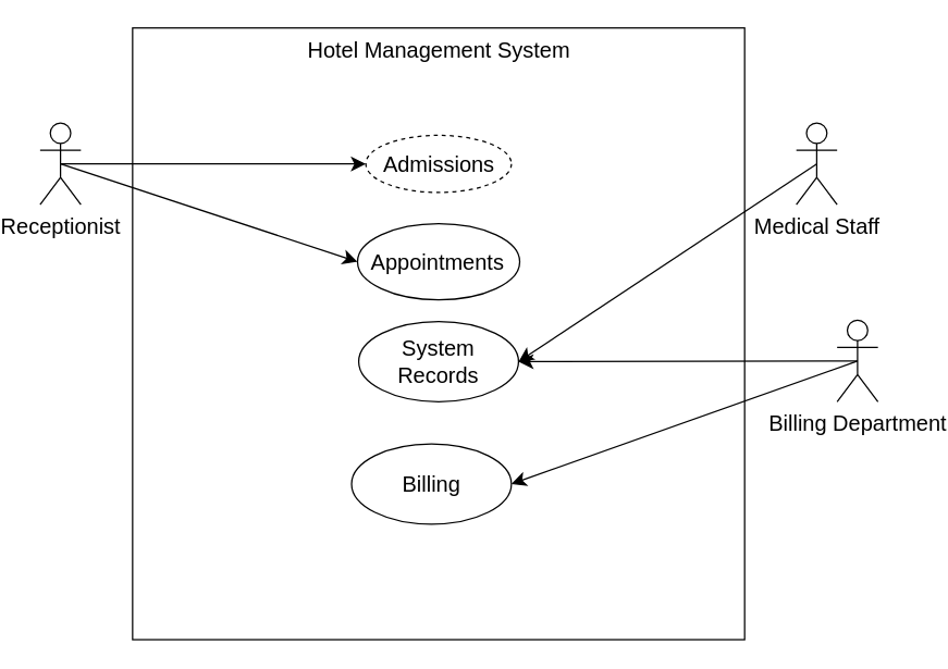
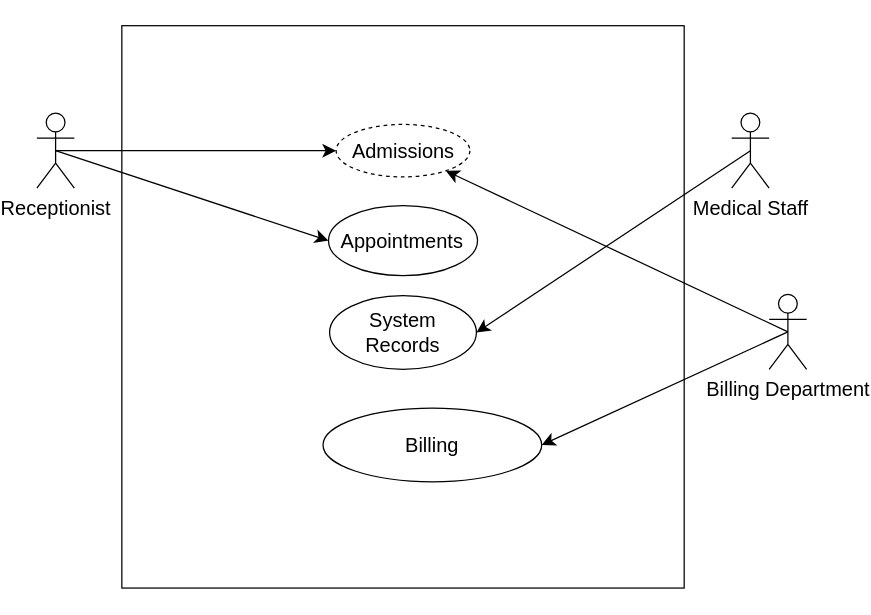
  <mxCell id="0" />
  <mxCell id="1" parent="0" />
  <mxCell id="2" value="" style="whiteSpace=wrap;html=1;aspect=fixed;fontSize=16;" vertex="1" parent="1"><mxGeometry x="88" y="20" width="450" height="450" as="geometry" /></mxCell>
  <mxCell id="3" style="edgeStyle=none;curved=1;rounded=0;orthogonalLoop=1;jettySize=auto;html=1;exitX=0.5;exitY=0.5;exitDx=0;exitDy=0;exitPerimeter=0;entryX=0;entryY=0.5;entryDx=0;entryDy=0;fontSize=12;startSize=8;endSize=8;" edge="1" parent="1" source="5" target="9"><mxGeometry relative="1" as="geometry" /></mxCell>
  <mxCell id="4" style="edgeStyle=none;curved=1;rounded=0;orthogonalLoop=1;jettySize=auto;html=1;exitX=0.5;exitY=0.5;exitDx=0;exitDy=0;exitPerimeter=0;entryX=0;entryY=0.5;entryDx=0;entryDy=0;fontSize=12;startSize=8;endSize=8;" edge="1" parent="1" source="5" target="10"><mxGeometry relative="1" as="geometry" /></mxCell>
  <mxCell id="5" value="Receptionist" style="shape=umlActor;verticalLabelPosition=bottom;verticalAlign=top;html=1;outlineConnect=0;fontSize=16;" vertex="1" parent="1"><mxGeometry x="20" y="90" width="30" height="60" as="geometry" /></mxCell>
  <mxCell id="6" style="edgeStyle=none;curved=1;rounded=0;orthogonalLoop=1;jettySize=auto;html=1;exitX=0.5;exitY=0.5;exitDx=0;exitDy=0;exitPerimeter=0;entryX=1;entryY=0.5;entryDx=0;entryDy=0;fontSize=12;startSize=8;endSize=8;" edge="1" parent="1" source="7" target="11"><mxGeometry relative="1" as="geometry" /></mxCell>
  <mxCell id="7" value="Medical Staff" style="shape=umlActor;verticalLabelPosition=bottom;verticalAlign=top;html=1;outlineConnect=0;fontSize=16;" vertex="1" parent="1"><mxGeometry x="576" y="90" width="30" height="60" as="geometry" /></mxCell>
- <mxCell id="8" value="Hotel Management System" style="text;html=1;align=center;verticalAlign=middle;resizable=0;points=[];autosize=1;strokeColor=none;fillColor=none;fontSize=16;" vertex="1" parent="1"><mxGeometry x="207.5" y="20" width="211" height="31" as="geometry" /></mxCell>
  <mxCell id="9" value="Admissions" style="ellipse;whiteSpace=wrap;html=1;fontSize=16;dashed=1;" vertex="1" parent="1"><mxGeometry x="259.5" y="99" width="107" height="42" as="geometry" /></mxCell>
  <mxCell id="10" value="Appointments" style="ellipse;whiteSpace=wrap;html=1;fontSize=16;" vertex="1" parent="1"><mxGeometry x="253.38" y="164" width="119.25" height="56" as="geometry" /></mxCell>
  <mxCell id="11" value="System Records" style="ellipse;whiteSpace=wrap;html=1;fontSize=16;" vertex="1" parent="1"><mxGeometry x="254.25" y="236" width="117.5" height="59" as="geometry" /></mxCell>
- <mxCell id="12" style="edgeStyle=none;curved=1;rounded=0;orthogonalLoop=1;jettySize=auto;html=1;exitX=0.5;exitY=0.5;exitDx=0;exitDy=0;exitPerimeter=0;entryX=1;entryY=0.5;entryDx=0;entryDy=0;fontSize=12;startSize=8;endSize=8;" edge="1" parent="1" source="14" target="11"><mxGeometry relative="1" as="geometry" /></mxCell>
+ <mxCell id="12" style="edgeStyle=none;curved=1;rounded=0;orthogonalLoop=1;jettySize=auto;html=1;exitX=0.5;exitY=0.5;exitDx=0;exitDy=0;exitPerimeter=0;fontSize=12;startSize=8;endSize=8;" edge="1" parent="1" source="14" target="9"><mxGeometry relative="1" as="geometry" /></mxCell>
  <mxCell id="13" style="edgeStyle=none;curved=1;rounded=0;orthogonalLoop=1;jettySize=auto;html=1;exitX=0.5;exitY=0.5;exitDx=0;exitDy=0;exitPerimeter=0;entryX=1;entryY=0.5;entryDx=0;entryDy=0;fontSize=12;startSize=8;endSize=8;" edge="1" parent="1" source="14" target="15"><mxGeometry relative="1" as="geometry" /></mxCell>
  <mxCell id="14" value="Billing Department" style="shape=umlActor;verticalLabelPosition=bottom;verticalAlign=top;html=1;outlineConnect=0;fontSize=16;" vertex="1" parent="1"><mxGeometry x="606" y="235" width="30" height="60" as="geometry" /></mxCell>
- <mxCell id="15" value="Billing" style="ellipse;whiteSpace=wrap;html=1;fontSize=16;" vertex="1" parent="1"><mxGeometry x="249" y="326" width="117.5" height="59" as="geometry" /></mxCell>
+ <mxCell id="15" value="Billing" style="ellipse;whiteSpace=wrap;html=1;fontSize=16;" vertex="1" parent="1"><mxGeometry x="249" y="326" width="175" height="59" as="geometry" /></mxCell>
